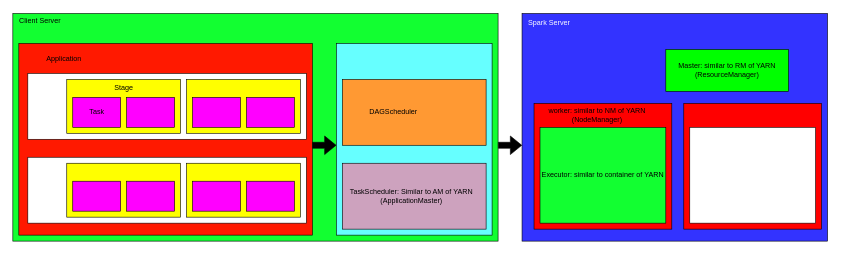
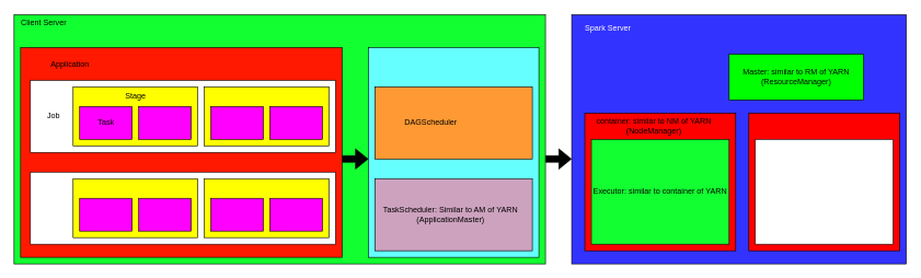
  <mxCell id="0" />
  <mxCell id="1" parent="0" />
  <mxCell id="2" value="" style="rounded=0;whiteSpace=wrap;html=1;fillColor=#12FF31;" vertex="1" parent="1"><mxGeometry x="20" y="22" width="810" height="380" as="geometry" /></mxCell>
  <mxCell id="3" value="Client Server" style="text;html=1;align=center;verticalAlign=middle;resizable=0;points=[];autosize=1;strokeColor=none;fillColor=none;" vertex="1" parent="1"><mxGeometry x="20" y="20" width="90" height="30" as="geometry" /></mxCell>
  <mxCell id="4" value="" style="rounded=0;whiteSpace=wrap;html=1;fillColor=#3333FF;" vertex="1" parent="1"><mxGeometry x="870" y="22" width="510" height="380" as="geometry" /></mxCell>
- <mxCell id="5" value="Spark Server" style="text;html=1;align=center;verticalAlign=middle;resizable=0;points=[];autosize=1;fontColor=#FFFFFF;" vertex="1" parent="1"><mxGeometry x="870" y="22" width="90" height="30" as="geometry" /></mxCell>
+ <mxCell id="5" value="Spark Server" style="text;html=1;align=center;verticalAlign=middle;resizable=0;points=[];autosize=1;fontColor=#FFFFFF;" vertex="1" parent="1"><mxGeometry x="880" y="27" width="90" height="30" as="geometry" /></mxCell>
  <mxCell id="6" value="" style="whiteSpace=wrap;html=1;fillColor=#FF1900;" vertex="1" parent="1"><mxGeometry x="30" y="72" width="490" height="320" as="geometry" /></mxCell>
  <mxCell id="7" value="" style="whiteSpace=wrap;html=1;fillColor=#66FFFF;" vertex="1" parent="1"><mxGeometry x="560" y="72" width="260" height="320" as="geometry" /></mxCell>
  <mxCell id="8" value="" style="whiteSpace=wrap;html=1;fillColor=#FF9933;" vertex="1" parent="1"><mxGeometry x="570" y="132" width="240" height="110" as="geometry" /></mxCell>
  <mxCell id="9" value="" style="whiteSpace=wrap;html=1;fillColor=#CDA2BE;" vertex="1" parent="1"><mxGeometry x="570" y="272" width="240" height="110" as="geometry" /></mxCell>
  <mxCell id="10" value="" style="whiteSpace=wrap;html=1;" vertex="1" parent="1"><mxGeometry x="45" y="122" width="465" height="110" as="geometry" /></mxCell>
  <mxCell id="11" value="" style="whiteSpace=wrap;html=1;" vertex="1" parent="1"><mxGeometry x="45" y="262" width="465" height="110" as="geometry" /></mxCell>
  <mxCell id="12" value="" style="whiteSpace=wrap;html=1;fillColor=#FFFF00;" vertex="1" parent="1"><mxGeometry x="110" y="132" width="190" height="90" as="geometry" /></mxCell>
  <mxCell id="13" value="Application" style="text;html=1;align=center;verticalAlign=middle;resizable=0;points=[];autosize=1;strokeColor=none;fillColor=none;" vertex="1" parent="1"><mxGeometry x="65" y="82" width="80" height="30" as="geometry" /></mxCell>
+ <mxCell id="14" value="Job" style="text;html=1;align=center;verticalAlign=middle;resizable=0;points=[];autosize=1;strokeColor=none;fillColor=none;" vertex="1" parent="1"><mxGeometry x="60" y="162" width="40" height="30" as="geometry" /></mxCell>
  <mxCell id="15" value="" style="whiteSpace=wrap;html=1;fillColor=#FFFF00;" vertex="1" parent="1"><mxGeometry x="310" y="132" width="190" height="90" as="geometry" /></mxCell>
  <mxCell id="16" value="Stage" style="text;html=1;align=center;verticalAlign=middle;resizable=0;points=[];autosize=1;strokeColor=none;fillColor=none;" vertex="1" parent="1"><mxGeometry x="180" y="132" width="50" height="30" as="geometry" /></mxCell>
  <mxCell id="17" value="" style="whiteSpace=wrap;html=1;fillColor=#FF00FF;" vertex="1" parent="1"><mxGeometry x="120" y="162" width="80" height="50" as="geometry" /></mxCell>
  <mxCell id="18" value="" style="whiteSpace=wrap;html=1;fillColor=#FF00FF;" vertex="1" parent="1"><mxGeometry x="210" y="162" width="80" height="50" as="geometry" /></mxCell>
  <mxCell id="19" value="" style="whiteSpace=wrap;html=1;fillColor=#FF00FF;" vertex="1" parent="1"><mxGeometry x="410" y="162" width="80" height="50" as="geometry" /></mxCell>
  <mxCell id="20" value="" style="whiteSpace=wrap;html=1;fillColor=#FF00FF;" vertex="1" parent="1"><mxGeometry x="320" y="162" width="80" height="50" as="geometry" /></mxCell>
  <mxCell id="21" value="" style="whiteSpace=wrap;html=1;fillColor=#FFFF00;" vertex="1" parent="1"><mxGeometry x="110" y="272" width="190" height="90" as="geometry" /></mxCell>
  <mxCell id="22" value="" style="whiteSpace=wrap;html=1;fillColor=#FFFF00;" vertex="1" parent="1"><mxGeometry x="310" y="272" width="190" height="90" as="geometry" /></mxCell>
  <mxCell id="23" value="" style="whiteSpace=wrap;html=1;fillColor=#FF00FF;" vertex="1" parent="1"><mxGeometry x="120" y="302" width="80" height="50" as="geometry" /></mxCell>
  <mxCell id="24" value="" style="whiteSpace=wrap;html=1;fillColor=#FF00FF;" vertex="1" parent="1"><mxGeometry x="210" y="302" width="80" height="50" as="geometry" /></mxCell>
  <mxCell id="25" value="" style="whiteSpace=wrap;html=1;fillColor=#FF00FF;" vertex="1" parent="1"><mxGeometry x="320" y="302" width="80" height="50" as="geometry" /></mxCell>
  <mxCell id="26" value="" style="whiteSpace=wrap;html=1;fillColor=#FF00FF;" vertex="1" parent="1"><mxGeometry x="410" y="302" width="80" height="50" as="geometry" /></mxCell>
  <mxCell id="27" value="Task" style="text;html=1;align=center;verticalAlign=middle;resizable=0;points=[];autosize=1;strokeColor=none;fillColor=none;" vertex="1" parent="1"><mxGeometry x="135" y="172" width="50" height="30" as="geometry" /></mxCell>
  <mxCell id="28" value="DAGScheduler" style="text;html=1;align=center;verticalAlign=middle;resizable=0;points=[];autosize=1;strokeColor=none;fillColor=none;" vertex="1" parent="1"><mxGeometry x="605" y="172" width="100" height="30" as="geometry" /></mxCell>
  <mxCell id="29" value="TaskScheduler: Similar to AM of YARN&lt;br&gt;(ApplicationMaster)" style="text;html=1;align=center;verticalAlign=middle;resizable=0;points=[];autosize=1;strokeColor=none;fillColor=none;" vertex="1" parent="1"><mxGeometry x="570" y="307" width="230" height="40" as="geometry" /></mxCell>
  <mxCell id="30" value="" style="shape=flexArrow;endArrow=classic;html=1;rounded=0;fillColor=#000000;" edge="1" parent="1"><mxGeometry width="50" height="50" relative="1" as="geometry"><mxPoint x="520" y="242" as="sourcePoint" /><mxPoint x="560" y="242" as="targetPoint" /></mxGeometry></mxCell>
  <mxCell id="31" value="" style="shape=flexArrow;endArrow=classic;html=1;rounded=0;fillColor=#000000;" edge="1" parent="1"><mxGeometry width="50" height="50" relative="1" as="geometry"><mxPoint x="830" y="242" as="sourcePoint" /><mxPoint x="870" y="242" as="targetPoint" /></mxGeometry></mxCell>
  <mxCell id="32" value="Master: similar to RM of YARN&lt;br&gt;(ResourceManager)" style="rounded=0;whiteSpace=wrap;html=1;fillColor=#00FF00;" vertex="1" parent="1"><mxGeometry x="1110" y="82" width="205" height="70" as="geometry" /></mxCell>
  <mxCell id="33" value="" style="whiteSpace=wrap;html=1;fillColor=#FF0000;" vertex="1" parent="1"><mxGeometry x="890" y="172" width="230" height="210" as="geometry" /></mxCell>
  <mxCell id="34" value="" style="whiteSpace=wrap;html=1;fillColor=#FF0000;" vertex="1" parent="1"><mxGeometry x="1140" y="172" width="230" height="210" as="geometry" /></mxCell>
- <mxCell id="35" value="worker: similar to NM of YARN&lt;br&gt;(NodeManager)" style="text;html=1;align=center;verticalAlign=middle;resizable=0;points=[];autosize=1;strokeColor=none;fillColor=none;" vertex="1" parent="1"><mxGeometry x="900" y="172" width="190" height="40" as="geometry" /></mxCell>
+ <mxCell id="35" value="container: similar to NM of YARN&lt;br&gt;(NodeManager)" style="text;html=1;align=center;verticalAlign=middle;resizable=0;points=[];autosize=1;strokeColor=none;fillColor=none;" vertex="1" parent="1"><mxGeometry x="900" y="172" width="190" height="40" as="geometry" /></mxCell>
  <mxCell id="36" value="Executor: similar to container of YARN" style="whiteSpace=wrap;html=1;fillColor=#12ff31;" vertex="1" parent="1"><mxGeometry x="900" y="212" width="210" height="160" as="geometry" /></mxCell>
  <mxCell id="37" value="" style="whiteSpace=wrap;html=1;" vertex="1" parent="1"><mxGeometry x="1150" y="212" width="210" height="160" as="geometry" /></mxCell>
